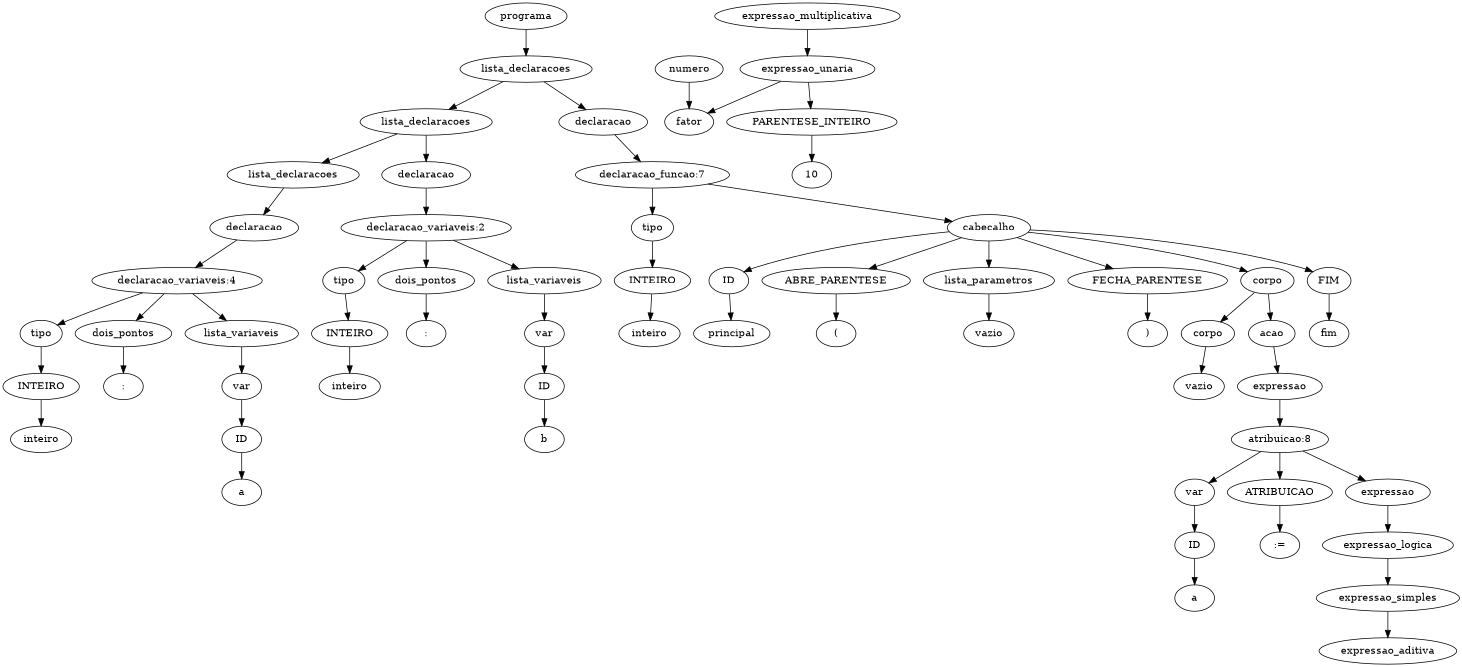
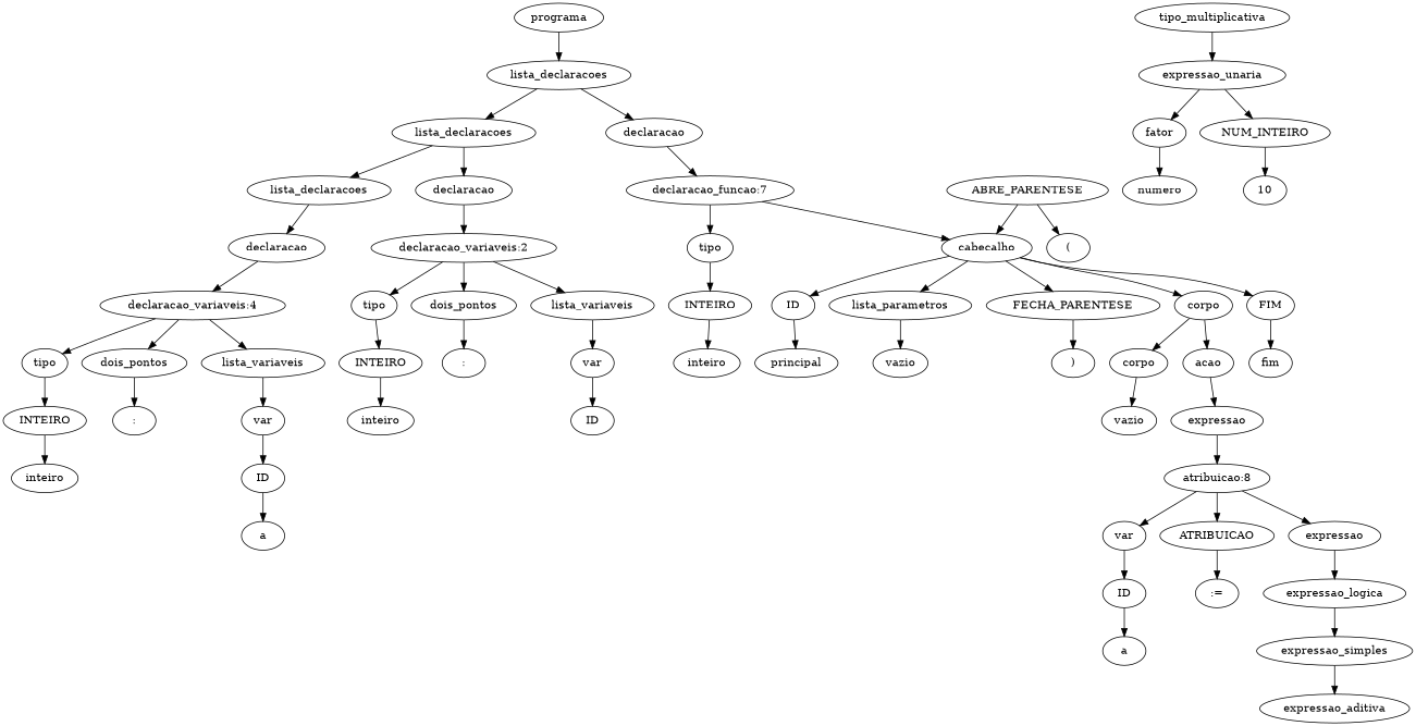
  digraph {
    n1 [label=programa]
    n2 [label=lista_declaracoes]
    n3 [label=lista_declaracoes]
    n4 [label=declaracao]
    n5 [label=lista_declaracoes]
    n6 [label=declaracao]
    n7 [label="declaracao_funcao:7"]
    n8 [label=declaracao]
    n9 [label="declaracao_variaveis:2"]
    n10 [label="declaracao_variaveis:4"]
    n11 [label=tipo]
    n12 [label=dois_pontos]
    n13 [label=lista_variaveis]
    n14 [label=INTEIRO]
    n15 [label=":"]
    n16 [label=var]
    n17 [label=inteiro]
    n18 [label=ID]
    n19 [label=a]
    n20 [label=tipo]
    n21 [label=dois_pontos]
    n22 [label=lista_variaveis]
    n23 [label=INTEIRO]
    n24 [label=":"]
    n25 [label=var]
    n26 [label=inteiro]
    n27 [label=ID]
-   n28 [label=b]
    n29 [label=tipo]
    n30 [label=cabecalho]
    n31 [label=INTEIRO]
    n32 [label=ID]
    n33 [label=ABRE_PARENTESE]
    n34 [label=lista_parametros]
    n35 [label=FECHA_PARENTESE]
    n36 [label=corpo]
    n37 [label=FIM]
    n38 [label=inteiro]
    n39 [label=principal]
    n40 [label="("]
    n41 [label=vazio]
    n42 [label=")"]
    n43 [label=corpo]
    n44 [label=acao]
    n45 [label=fim]
    n46 [label=vazio]
    n47 [label=expressao]
    n48 [label="atribuicao:8"]
    n49 [label=var]
    n50 [label=ATRIBUICAO]
    n51 [label=expressao]
    n52 [label=ID]
    n53 [label=":="]
    n54 [label=expressao_logica]
    n55 [label=a]
    n56 [label=expressao_simples]
    n57 [label=expressao_aditiva]
-   n58 [label=expressao_multiplicativa]
+   n58 [label=tipo_multiplicativa]
    n59 [label=expressao_unaria]
    n60 [label=fator]
-   n61 [label=PARENTESE_INTEIRO]
+   n61 [label=NUM_INTEIRO]
    n62 [label=numero]
    n63 [label=10]
    n1 -> n2
    n2 -> n3
    n2 -> n4
    n3 -> n5
    n3 -> n6
    n4 -> n7
    n5 -> n8
    n6 -> n9
    n7 -> n29
    n7 -> n30
    n8 -> n10
    n9 -> n20
    n9 -> n21
    n9 -> n22
    n10 -> n11
    n10 -> n12
    n10 -> n13
    n11 -> n14
    n12 -> n15
    n13 -> n16
    n14 -> n17
    n16 -> n18
    n18 -> n19
    n20 -> n23
    n21 -> n24
    n22 -> n25
    n23 -> n26
    n25 -> n27
-   n27 -> n28
    n29 -> n31
    n30 -> n32
-   n30 -> n33
+   n33 -> n30
    n30 -> n34
    n30 -> n35
    n30 -> n36
    n30 -> n37
    n31 -> n38
    n32 -> n39
    n33 -> n40
    n34 -> n41
    n35 -> n42
    n36 -> n43
    n36 -> n44
    n37 -> n45
    n43 -> n46
    n44 -> n47
    n47 -> n48
    n48 -> n49
    n48 -> n50
    n48 -> n51
    n49 -> n52
    n50 -> n53
    n51 -> n54
    n52 -> n55
    n54 -> n56
    n56 -> n57
    n58 -> n59
    n59 -> n60
    n59 -> n61
-   n62 -> n60
+   n60 -> n62
    n61 -> n63
  }
